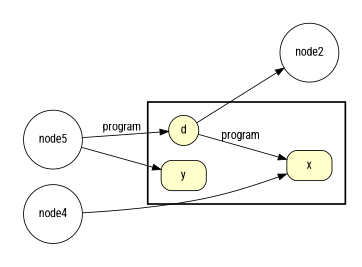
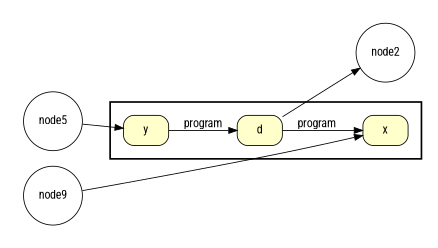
  digraph {
    fontname="Roboto Condensed"
    rankdir=LR
    node [fillcolor="#FFFFCC" fontname="Roboto Condensed" peripheries=1 shape=box style="rounded,filled"]
    edge [fontname="Roboto Condensed"]
-   n1 [label=d shape=circle]
+   n1 [label=d]
    n2 [label=x]
    n3 [label=y]
-   node4 [fillcolor="#FFFFFF" shape=circle width=0.2]
+   node4 [fillcolor="#FFFFFF" shape=circle width=0.2 label=node9]
    node5 [fillcolor="#FFFFFF" shape=circle width=0.2]
    n6 [fillcolor="#FFFFFF" label=node2 shape=circle width=0.2]
    subgraph cluster_1 {
      fontsize=18
      penwidth=2
      subgraph cluster_2 {
        color=white
        fontsize=18
        penwidth=2
        n1
        n2
        n3
      }
    }
    subgraph cluster_3 {
      color=white
      subgraph cluster_4 {
        color=white
        node4
        node5
      }
    }
    subgraph cluster_5 {
      color=white
      subgraph cluster_6 {
        color=white
        n6
      }
    }
    n1 -> n2 [label=program]
    n1 -> n6
-   node5 -> n1 [label=program]
+   n3 -> n1 [label=program]
    node4 -> n2
    node5 -> n3
  }
